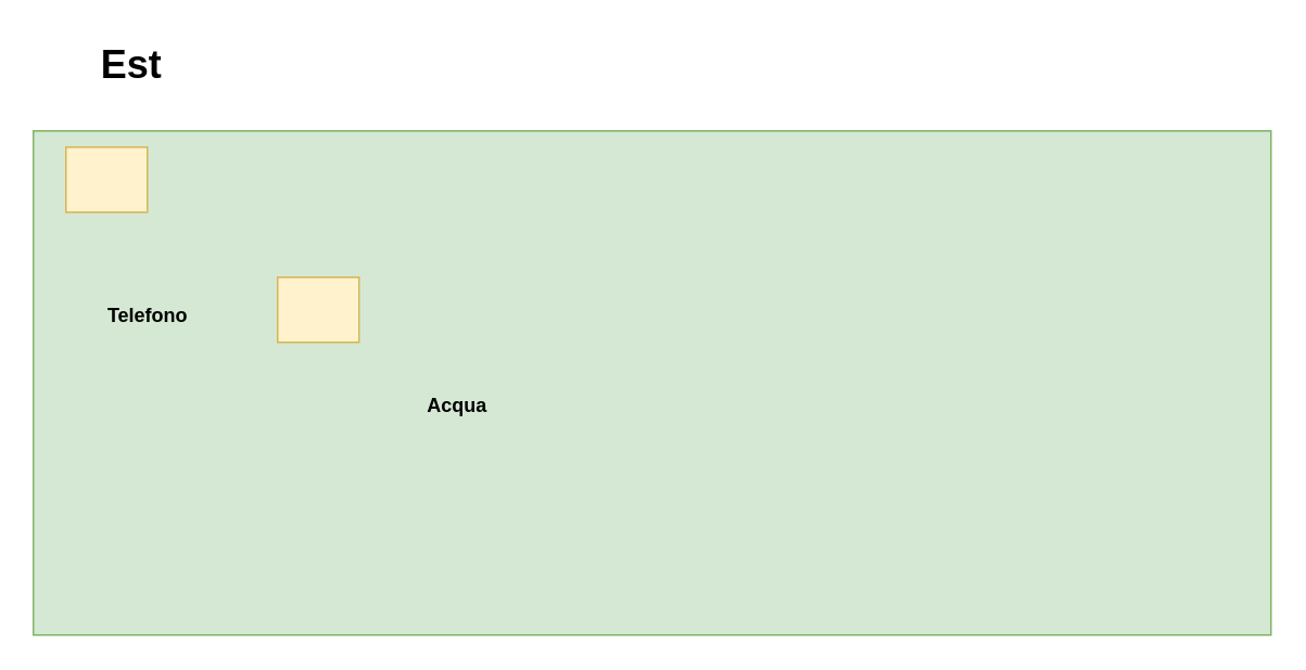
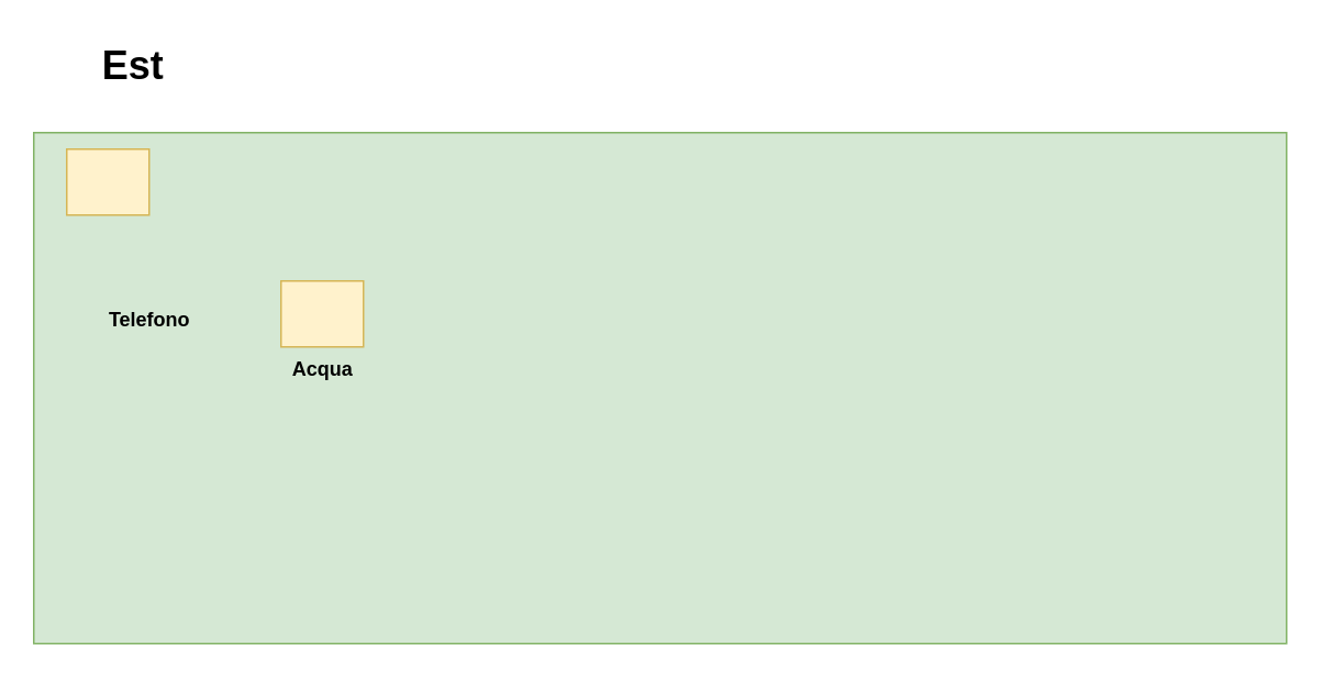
  <mxCell id="0" />
  <mxCell id="1" parent="0" />
  <mxCell id="2" value="Est" style="text;strokeColor=none;fillColor=none;html=1;fontSize=24;fontStyle=1;verticalAlign=middle;align=center;" parent="1" vertex="1"><mxGeometry x="30" y="20" width="100" height="40" as="geometry" /></mxCell>
  <mxCell id="3" value="" style="rounded=0;whiteSpace=wrap;html=1;fillColor=#d5e8d4;strokeColor=#82b366;" parent="1" vertex="1"><mxGeometry x="20" y="80" width="760" height="310" as="geometry" /></mxCell>
  <mxCell id="4" value="" style="rounded=0;whiteSpace=wrap;html=1;fillColor=#fff2cc;strokeColor=#d6b656;" parent="1" vertex="1"><mxGeometry x="40" y="90" width="50" height="40" as="geometry" /></mxCell>
  <mxCell id="5" value="&lt;font style=&quot;font-size: 12px;&quot;&gt;Telefono&lt;br&gt;&lt;/font&gt;" style="text;strokeColor=none;fillColor=none;html=1;fontSize=24;fontStyle=1;verticalAlign=middle;align=center;" parent="1" vertex="1"><mxGeometry x="60" y="180" width="60" height="20" as="geometry" /></mxCell>
  <mxCell id="6" value="" style="rounded=0;whiteSpace=wrap;html=1;fillColor=#fff2cc;strokeColor=#d6b656;" parent="1" vertex="1"><mxGeometry x="170" y="170" width="50" height="40" as="geometry" /></mxCell>
- <mxCell id="7" value="&lt;font style=&quot;font-size: 12px;&quot;&gt;Acqua&lt;br&gt;&lt;/font&gt;" style="text;strokeColor=none;fillColor=none;html=1;fontSize=24;fontStyle=1;verticalAlign=middle;align=center;" parent="1" vertex="1"><mxGeometry x="242.5" y="235" width="75" height="20" as="geometry" /></mxCell>
+ <mxCell id="7" value="&lt;font style=&quot;font-size: 12px;&quot;&gt;Acqua&lt;br&gt;&lt;/font&gt;" style="text;strokeColor=none;fillColor=none;html=1;fontSize=24;fontStyle=1;verticalAlign=middle;align=center;" parent="1" vertex="1"><mxGeometry x="157.5" y="210" width="75" height="20" as="geometry" /></mxCell>
